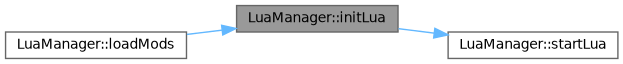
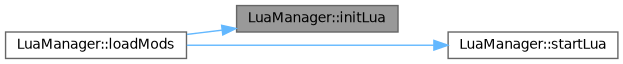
  digraph {
    rankdir=LR
    node [color=grey40 fillcolor=white fontname=Helvetica fontsize=10 shape=box style=filled]
    edge [color=steelblue1 fontname=Helvetica fontsize=10 labelfontname=Helvetica labelfontsize=10 style=solid]
    n1 [color=gray40 fillcolor=grey60 fontcolor=black height=0.2 label="LuaManager::initLua" width=0.4]
    n2 [height=0.2 label="LuaManager::startLua" width=0.4]
    n3 [height=0.2 label="LuaManager::loadMods" width=0.4]
-   n1 -> n2
+   n3 -> n2
    n3 -> n1
  }
